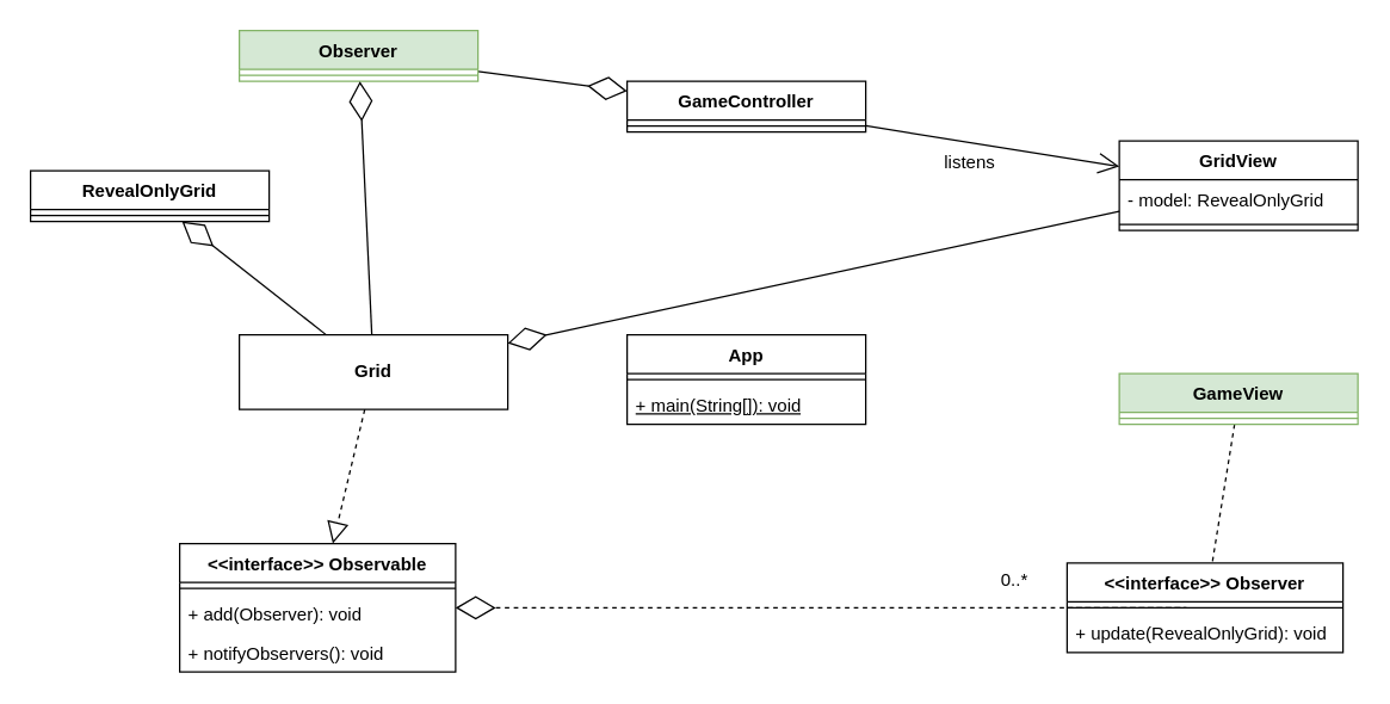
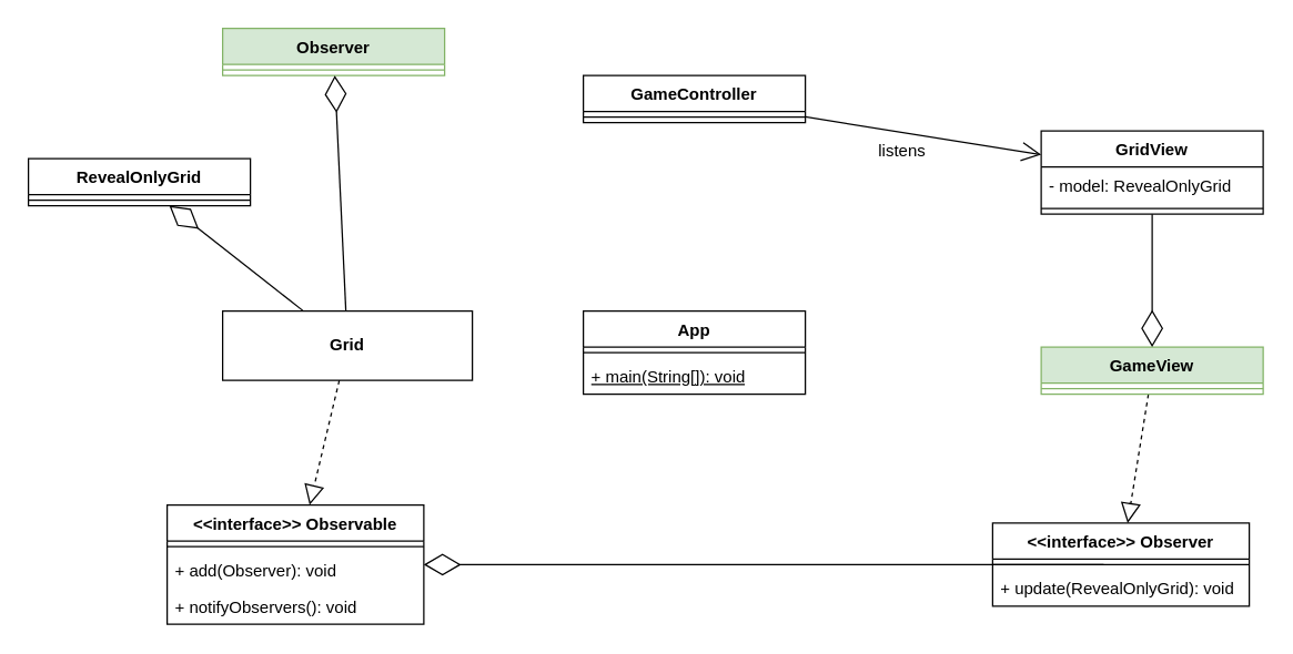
  <mxCell id="0" />
  <mxCell id="1" parent="0" />
  <mxCell id="2" value="App" style="swimlane;fontStyle=1;align=center;verticalAlign=top;childLayout=stackLayout;horizontal=1;startSize=26;horizontalStack=0;resizeParent=1;resizeParentMax=0;resizeLast=0;collapsible=1;marginBottom=0;whiteSpace=wrap;html=1;" parent="1" vertex="1"><mxGeometry x="420" y="224" width="160" height="60" as="geometry" /></mxCell>
  <mxCell id="3" value="" style="line;strokeWidth=1;fillColor=none;align=left;verticalAlign=middle;spacingTop=-1;spacingLeft=3;spacingRight=3;rotatable=0;labelPosition=right;points=[];portConstraint=eastwest;strokeColor=inherit;" parent="2" vertex="1"><mxGeometry y="26" width="160" height="8" as="geometry" /></mxCell>
  <mxCell id="4" value="&lt;u&gt;+ main(String[]): void&lt;/u&gt;" style="text;strokeColor=none;fillColor=none;align=left;verticalAlign=top;spacingLeft=4;spacingRight=4;overflow=hidden;rotatable=0;points=[[0,0.5],[1,0.5]];portConstraint=eastwest;whiteSpace=wrap;html=1;" parent="2" vertex="1"><mxGeometry y="34" width="160" height="26" as="geometry" /></mxCell>
  <mxCell id="5" value="GameController" style="swimlane;fontStyle=1;align=center;verticalAlign=top;childLayout=stackLayout;horizontal=1;startSize=26;horizontalStack=0;resizeParent=1;resizeParentMax=0;resizeLast=0;collapsible=1;marginBottom=0;whiteSpace=wrap;html=1;" parent="1" vertex="1"><mxGeometry x="420" y="54" width="160" height="34" as="geometry" /></mxCell>
  <mxCell id="6" value="" style="line;strokeWidth=1;fillColor=none;align=left;verticalAlign=middle;spacingTop=-1;spacingLeft=3;spacingRight=3;rotatable=0;labelPosition=right;points=[];portConstraint=eastwest;strokeColor=inherit;" parent="5" vertex="1"><mxGeometry y="26" width="160" height="8" as="geometry" /></mxCell>
  <mxCell id="7" value="GridView" style="swimlane;fontStyle=1;align=center;verticalAlign=top;childLayout=stackLayout;horizontal=1;startSize=26;horizontalStack=0;resizeParent=1;resizeParentMax=0;resizeLast=0;collapsible=1;marginBottom=0;whiteSpace=wrap;html=1;" parent="1" vertex="1"><mxGeometry x="750" y="94" width="160" height="60" as="geometry" /></mxCell>
  <mxCell id="8" value="- model: RevealOnlyGrid" style="text;strokeColor=none;fillColor=none;align=left;verticalAlign=top;spacingLeft=4;spacingRight=4;overflow=hidden;rotatable=0;points=[[0,0.5],[1,0.5]];portConstraint=eastwest;whiteSpace=wrap;html=1;" parent="7" vertex="1"><mxGeometry y="26" width="160" height="26" as="geometry" /></mxCell>
  <mxCell id="9" value="" style="line;strokeWidth=1;fillColor=none;align=left;verticalAlign=middle;spacingTop=-1;spacingLeft=3;spacingRight=3;rotatable=0;labelPosition=right;points=[];portConstraint=eastwest;strokeColor=inherit;" parent="7" vertex="1"><mxGeometry y="52" width="160" height="8" as="geometry" /></mxCell>
  <mxCell id="10" value="RevealOnlyGrid" style="swimlane;fontStyle=1;align=center;verticalAlign=top;childLayout=stackLayout;horizontal=1;startSize=26;horizontalStack=0;resizeParent=1;resizeParentMax=0;resizeLast=0;collapsible=1;marginBottom=0;whiteSpace=wrap;html=1;" parent="1" vertex="1"><mxGeometry x="20" y="114" width="160" height="34" as="geometry" /></mxCell>
  <mxCell id="11" value="" style="line;strokeWidth=1;fillColor=none;align=left;verticalAlign=middle;spacingTop=-1;spacingLeft=3;spacingRight=3;rotatable=0;labelPosition=right;points=[];portConstraint=eastwest;strokeColor=inherit;" parent="10" vertex="1"><mxGeometry y="26" width="160" height="8" as="geometry" /></mxCell>
  <mxCell id="12" value="&lt;b&gt;Grid&lt;/b&gt;" style="html=1;whiteSpace=wrap;" parent="1" vertex="1"><mxGeometry x="160" y="224" width="180" height="50" as="geometry" /></mxCell>
  <mxCell id="13" value="" style="endArrow=diamondThin;endFill=0;endSize=24;html=1;rounded=0;" parent="1" source="12" target="10" edge="1"><mxGeometry width="160" relative="1" as="geometry"><mxPoint x="480" y="254" as="sourcePoint" /><mxPoint x="640" y="254" as="targetPoint" /></mxGeometry></mxCell>
- <mxCell id="14" value="" style="endArrow=diamondThin;endFill=0;endSize=24;html=1;rounded=0;" parent="1" source="31" target="5" edge="1"><mxGeometry width="160" relative="1" as="geometry"><mxPoint x="95" y="94" as="sourcePoint" /><mxPoint x="95" y="168" as="targetPoint" /></mxGeometry></mxCell>
  <mxCell id="15" value="&amp;lt;&amp;lt;interface&amp;gt;&amp;gt; Observer" style="swimlane;fontStyle=1;align=center;verticalAlign=top;childLayout=stackLayout;horizontal=1;startSize=26;horizontalStack=0;resizeParent=1;resizeParentMax=0;resizeLast=0;collapsible=1;marginBottom=0;whiteSpace=wrap;html=1;" parent="1" vertex="1"><mxGeometry x="715" y="377" width="185" height="60" as="geometry" /></mxCell>
  <mxCell id="16" value="" style="line;strokeWidth=1;fillColor=none;align=left;verticalAlign=middle;spacingTop=-1;spacingLeft=3;spacingRight=3;rotatable=0;labelPosition=right;points=[];portConstraint=eastwest;strokeColor=inherit;" parent="15" vertex="1"><mxGeometry y="26" width="185" height="8" as="geometry" /></mxCell>
  <mxCell id="17" value="&lt;div align=&quot;left&quot;&gt;+ update(RevealOnlyGrid): void&lt;br&gt;&lt;/div&gt;" style="text;strokeColor=none;fillColor=none;align=left;verticalAlign=top;spacingLeft=4;spacingRight=4;overflow=hidden;rotatable=0;points=[[0,0.5],[1,0.5]];portConstraint=eastwest;whiteSpace=wrap;html=1;" parent="15" vertex="1"><mxGeometry y="34" width="185" height="26" as="geometry" /></mxCell>
  <mxCell id="18" value="&amp;lt;&amp;lt;interface&amp;gt;&amp;gt; Observable" style="swimlane;fontStyle=1;align=center;verticalAlign=top;childLayout=stackLayout;horizontal=1;startSize=26;horizontalStack=0;resizeParent=1;resizeParentMax=0;resizeLast=0;collapsible=1;marginBottom=0;whiteSpace=wrap;html=1;" parent="1" vertex="1"><mxGeometry x="120" y="364" width="185" height="86" as="geometry" /></mxCell>
  <mxCell id="19" value="" style="line;strokeWidth=1;fillColor=none;align=left;verticalAlign=middle;spacingTop=-1;spacingLeft=3;spacingRight=3;rotatable=0;labelPosition=right;points=[];portConstraint=eastwest;strokeColor=inherit;" parent="18" vertex="1"><mxGeometry y="26" width="185" height="8" as="geometry" /></mxCell>
  <mxCell id="20" value="+ add(Observer): void" style="text;strokeColor=none;fillColor=none;align=left;verticalAlign=top;spacingLeft=4;spacingRight=4;overflow=hidden;rotatable=0;points=[[0,0.5],[1,0.5]];portConstraint=eastwest;whiteSpace=wrap;html=1;" parent="18" vertex="1"><mxGeometry y="34" width="185" height="26" as="geometry" /></mxCell>
  <mxCell id="21" value="+ notifyObservers(): void" style="text;strokeColor=none;fillColor=none;align=left;verticalAlign=top;spacingLeft=4;spacingRight=4;overflow=hidden;rotatable=0;points=[[0,0.5],[1,0.5]];portConstraint=eastwest;whiteSpace=wrap;html=1;" parent="18" vertex="1"><mxGeometry y="60" width="185" height="26" as="geometry" /></mxCell>
  <mxCell id="22" value="" style="endArrow=block;dashed=1;endFill=0;endSize=12;html=1;rounded=0;" parent="1" source="12" target="18" edge="1"><mxGeometry width="160" relative="1" as="geometry"><mxPoint x="480" y="254" as="sourcePoint" /><mxPoint x="640" y="254" as="targetPoint" /></mxGeometry></mxCell>
- <mxCell id="23" value="" style="endArrow=diamondThin;endFill=0;endSize=24;html=1;rounded=0;dashed=1;" parent="1" source="15" target="18" edge="1"><mxGeometry width="160" relative="1" as="geometry"><mxPoint x="265" y="234" as="sourcePoint" /><mxPoint x="483" y="98" as="targetPoint" /><Array as="points"><mxPoint x="795" y="407" /></Array></mxGeometry></mxCell>
- <mxCell id="24" value="0..*" style="text;html=1;strokeColor=none;fillColor=none;align=center;verticalAlign=middle;whiteSpace=wrap;rounded=0;" parent="1" vertex="1"><mxGeometry x="650" y="374" width="60" height="30" as="geometry" /></mxCell>
+ <mxCell id="23" value="" style="endArrow=diamondThin;endFill=0;endSize=24;html=1;rounded=0;" parent="1" source="15" target="18" edge="1"><mxGeometry width="160" relative="1" as="geometry"><mxPoint x="265" y="234" as="sourcePoint" /><mxPoint x="483" y="98" as="targetPoint" /><Array as="points"><mxPoint x="795" y="407" /></Array></mxGeometry></mxCell>
  <mxCell id="25" value="" style="endArrow=open;endFill=1;endSize=12;html=1;rounded=0;" parent="1" source="5" target="7" edge="1"><mxGeometry width="160" relative="1" as="geometry"><mxPoint x="480" y="254" as="sourcePoint" /><mxPoint x="640" y="254" as="targetPoint" /></mxGeometry></mxCell>
  <mxCell id="26" value="listens" style="text;html=1;strokeColor=none;fillColor=none;align=center;verticalAlign=middle;whiteSpace=wrap;rounded=0;" parent="1" vertex="1"><mxGeometry x="620" y="94" width="60" height="30" as="geometry" /></mxCell>
- <mxCell id="27" value="" style="endArrow=none;dashed=1;endFill=0;endSize=12;html=1;rounded=0;" parent="1" source="28" target="15" edge="1"><mxGeometry width="160" relative="1" as="geometry"><mxPoint x="224.604" y="284" as="sourcePoint" /><mxPoint x="223.18" y="374" as="targetPoint" /></mxGeometry></mxCell>
+ <mxCell id="27" value="" style="endArrow=block;dashed=1;endFill=0;endSize=12;html=1;rounded=0;" parent="1" source="28" target="15" edge="1"><mxGeometry width="160" relative="1" as="geometry"><mxPoint x="224.604" y="284" as="sourcePoint" /><mxPoint x="223.18" y="374" as="targetPoint" /></mxGeometry></mxCell>
  <mxCell id="28" value="GameView" style="swimlane;fontStyle=1;align=center;verticalAlign=top;childLayout=stackLayout;horizontal=1;startSize=26;horizontalStack=0;resizeParent=1;resizeParentMax=0;resizeLast=0;collapsible=1;marginBottom=0;whiteSpace=wrap;html=1;fillColor=#d5e8d4;strokeColor=#82b366;" vertex="1" parent="1"><mxGeometry x="750" y="250" width="160" height="34" as="geometry" /></mxCell>
  <mxCell id="29" value="" style="line;strokeWidth=1;fillColor=none;align=left;verticalAlign=middle;spacingTop=-1;spacingLeft=3;spacingRight=3;rotatable=0;labelPosition=right;points=[];portConstraint=eastwest;strokeColor=inherit;" vertex="1" parent="28"><mxGeometry y="26" width="160" height="8" as="geometry" /></mxCell>
- <mxCell id="30" value="" style="endArrow=diamondThin;endFill=0;endSize=24;html=1;rounded=0;" edge="1" parent="1" source="7" target="12"><mxGeometry width="160" relative="1" as="geometry"><mxPoint x="744.066" y="30" as="sourcePoint" /><mxPoint x="669.998" y="-46" as="targetPoint" /></mxGeometry></mxCell>
+ <mxCell id="30" value="" style="endArrow=diamondThin;endFill=0;endSize=24;html=1;rounded=0;" edge="1" parent="1" source="7" target="28"><mxGeometry width="160" relative="1" as="geometry"><mxPoint x="744.066" y="30" as="sourcePoint" /><mxPoint x="669.998" y="-46" as="targetPoint" /></mxGeometry></mxCell>
  <mxCell id="31" value="Observer" style="swimlane;fontStyle=1;align=center;verticalAlign=top;childLayout=stackLayout;horizontal=1;startSize=26;horizontalStack=0;resizeParent=1;resizeParentMax=0;resizeLast=0;collapsible=1;marginBottom=0;whiteSpace=wrap;html=1;fillColor=#d5e8d4;strokeColor=#82b366;" vertex="1" parent="1"><mxGeometry x="160" y="20" width="160" height="34" as="geometry" /></mxCell>
  <mxCell id="32" value="" style="line;strokeWidth=1;fillColor=none;align=left;verticalAlign=middle;spacingTop=-1;spacingLeft=3;spacingRight=3;rotatable=0;labelPosition=right;points=[];portConstraint=eastwest;strokeColor=inherit;" vertex="1" parent="31"><mxGeometry y="26" width="160" height="8" as="geometry" /></mxCell>
  <mxCell id="33" value="" style="endArrow=diamondThin;endFill=0;endSize=24;html=1;rounded=0;" edge="1" parent="1" source="12" target="31"><mxGeometry width="160" relative="1" as="geometry"><mxPoint x="265.028" y="234" as="sourcePoint" /><mxPoint x="482.781" y="98" as="targetPoint" /></mxGeometry></mxCell>
